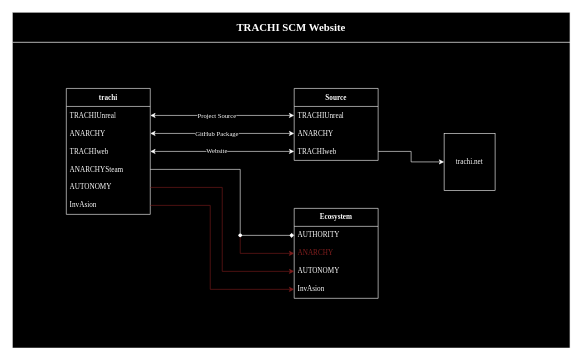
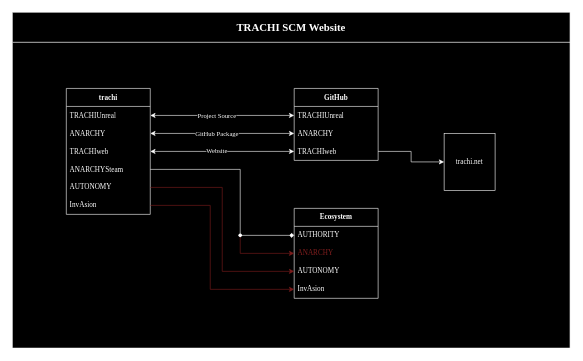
  <mxCell id="0" />
  <mxCell id="1" parent="0" />
  <mxCell id="2" value="&lt;h2&gt;TRACHI SCM Website&lt;/h2&gt;" style="swimlane;whiteSpace=wrap;html=1;comic=0;fontFamily=Jost;fontSource=https%3A%2F%2Ffonts.googleapis.com%2Fcss%3Ffamily%3DJost;fontColor=#FFFFFF;fillColor=#000000;container=0;treeFolding=0;treeMoving=0;pointerEvents=1;enumerate=0;swimlaneFillColor=#000000;strokeColor=#FFFFFF;startSize=50;" vertex="1" parent="1"><mxGeometry x="20" y="20" width="930" height="560" as="geometry" /></mxCell>
  <mxCell id="3" value="" style="group" vertex="1" connectable="0" parent="2"><mxGeometry x="90" y="127" width="750" height="350" as="geometry" /></mxCell>
  <mxCell id="4" value="trachi.net" style="rounded=0;whiteSpace=wrap;html=1;fontFamily=Jost;fontSource=https%3A%2F%2Ffonts.googleapis.com%2Fcss%3Ffamily%3DJost;strokeColor=#FFFFFF;fontColor=#FFFFFF;fillColor=#000000;" vertex="1" parent="3"><mxGeometry x="630" y="75" width="85" height="95" as="geometry" /></mxCell>
- <mxCell id="5" value="&lt;div&gt;&lt;b&gt;Source&lt;/b&gt;&lt;/div&gt;" style="swimlane;fontStyle=0;childLayout=stackLayout;horizontal=1;startSize=30;horizontalStack=0;resizeParent=1;resizeParentMax=0;resizeLast=0;collapsible=1;marginBottom=0;whiteSpace=wrap;html=1;comic=0;fontFamily=Jost;fontSource=https%3A%2F%2Ffonts.googleapis.com%2Fcss%3Ffamily%3DJost;strokeColor=#FFFFFF;fontColor=#FFFFFF;fillColor=#000000;" vertex="1" parent="3"><mxGeometry x="380" width="140" height="120" as="geometry" /></mxCell>
+ <mxCell id="5" value="&lt;div&gt;&lt;b&gt;GitHub&lt;/b&gt;&lt;/div&gt;" style="swimlane;fontStyle=0;childLayout=stackLayout;horizontal=1;startSize=30;horizontalStack=0;resizeParent=1;resizeParentMax=0;resizeLast=0;collapsible=1;marginBottom=0;whiteSpace=wrap;html=1;comic=0;fontFamily=Jost;fontSource=https%3A%2F%2Ffonts.googleapis.com%2Fcss%3Ffamily%3DJost;strokeColor=#FFFFFF;fontColor=#FFFFFF;fillColor=#000000;" vertex="1" parent="3"><mxGeometry x="380" width="140" height="120" as="geometry" /></mxCell>
  <mxCell id="6" value="TRACHIUnreal" style="text;strokeColor=none;fillColor=none;align=left;verticalAlign=middle;spacingLeft=4;spacingRight=4;overflow=hidden;points=[[0,0.5],[1,0.5]];portConstraint=eastwest;rotatable=0;whiteSpace=wrap;html=1;fontFamily=Jost;fontSource=https%3A%2F%2Ffonts.googleapis.com%2Fcss%3Ffamily%3DJost;fontColor=#FFFFFF;" vertex="1" parent="5"><mxGeometry y="30" width="140" height="30" as="geometry" /></mxCell>
  <mxCell id="7" value="ANARCHY" style="text;strokeColor=none;fillColor=none;align=left;verticalAlign=middle;spacingLeft=4;spacingRight=4;overflow=hidden;points=[[0,0.5],[1,0.5]];portConstraint=eastwest;rotatable=0;whiteSpace=wrap;html=1;fontFamily=Jost;fontSource=https%3A%2F%2Ffonts.googleapis.com%2Fcss%3Ffamily%3DJost;fontColor=#FFFFFF;" vertex="1" parent="5"><mxGeometry y="60" width="140" height="30" as="geometry" /></mxCell>
  <mxCell id="8" value="TRACHIweb" style="text;strokeColor=none;fillColor=none;align=left;verticalAlign=middle;spacingLeft=4;spacingRight=4;overflow=hidden;points=[[0,0.5],[1,0.5]];portConstraint=eastwest;rotatable=0;whiteSpace=wrap;html=1;fontFamily=Jost;fontSource=https%3A%2F%2Ffonts.googleapis.com%2Fcss%3Ffamily%3DJost;fontColor=#FFFFFF;" vertex="1" parent="5"><mxGeometry y="90" width="140" height="30" as="geometry" /></mxCell>
  <mxCell id="9" style="edgeStyle=orthogonalEdgeStyle;rounded=0;orthogonalLoop=1;jettySize=auto;html=1;fontFamily=Jost;fontSource=https%3A%2F%2Ffonts.googleapis.com%2Fcss%3Ffamily%3DJost;fontColor=#FFFFFF;strokeColor=#FFFFFF;" edge="1" parent="3" source="8" target="4"><mxGeometry relative="1" as="geometry"><mxPoint x="670" y="105" as="targetPoint" /></mxGeometry></mxCell>
  <mxCell id="10" value="&lt;div&gt;&lt;b&gt;trachi&lt;/b&gt;&lt;/div&gt;" style="swimlane;fontStyle=0;childLayout=stackLayout;horizontal=1;startSize=30;horizontalStack=0;resizeParent=1;resizeParentMax=0;resizeLast=0;collapsible=1;marginBottom=0;whiteSpace=wrap;html=1;comic=0;fontFamily=Jost;fontSource=https%3A%2F%2Ffonts.googleapis.com%2Fcss%3Ffamily%3DJost;strokeColor=#FFFFFF;fontColor=#FFFFFF;fillColor=#000000;" vertex="1" parent="3"><mxGeometry width="140" height="210" as="geometry" /></mxCell>
  <mxCell id="11" value="TRACHIUnreal" style="text;strokeColor=none;fillColor=none;align=left;verticalAlign=middle;spacingLeft=4;spacingRight=4;overflow=hidden;points=[[0,0.5],[1,0.5]];portConstraint=eastwest;rotatable=0;whiteSpace=wrap;html=1;fontFamily=Jost;fontSource=https%3A%2F%2Ffonts.googleapis.com%2Fcss%3Ffamily%3DJost;fontColor=#FFFFFF;" vertex="1" parent="10"><mxGeometry y="30" width="140" height="30" as="geometry" /></mxCell>
  <mxCell id="12" value="ANARCHY" style="text;strokeColor=none;fillColor=none;align=left;verticalAlign=middle;spacingLeft=4;spacingRight=4;overflow=hidden;points=[[0,0.5],[1,0.5]];portConstraint=eastwest;rotatable=0;whiteSpace=wrap;html=1;fontFamily=Jost;fontSource=https%3A%2F%2Ffonts.googleapis.com%2Fcss%3Ffamily%3DJost;fontColor=#FFFFFF;" vertex="1" parent="10"><mxGeometry y="60" width="140" height="30" as="geometry" /></mxCell>
  <mxCell id="13" value="TRACHIweb" style="text;strokeColor=none;fillColor=none;align=left;verticalAlign=middle;spacingLeft=4;spacingRight=4;overflow=hidden;points=[[0,0.5],[1,0.5]];portConstraint=eastwest;rotatable=0;whiteSpace=wrap;html=1;fontFamily=Jost;fontSource=https%3A%2F%2Ffonts.googleapis.com%2Fcss%3Ffamily%3DJost;fontColor=#FFFFFF;" vertex="1" parent="10"><mxGeometry y="90" width="140" height="30" as="geometry" /></mxCell>
  <mxCell id="14" value="&lt;div&gt;ANARCHYSteam&lt;/div&gt;" style="text;strokeColor=none;fillColor=none;align=left;verticalAlign=middle;spacingLeft=4;spacingRight=4;overflow=hidden;points=[[0,0.5],[1,0.5]];portConstraint=eastwest;rotatable=0;whiteSpace=wrap;html=1;fontFamily=Jost;fontSource=https%3A%2F%2Ffonts.googleapis.com%2Fcss%3Ffamily%3DJost;fontColor=#FFFFFF;" vertex="1" parent="10"><mxGeometry y="120" width="140" height="30" as="geometry" /></mxCell>
  <mxCell id="15" value="&lt;div&gt;AUTONOMY&lt;/div&gt;" style="text;strokeColor=none;fillColor=none;align=left;verticalAlign=middle;spacingLeft=4;spacingRight=4;overflow=hidden;points=[[0,0.5],[1,0.5]];portConstraint=eastwest;rotatable=0;whiteSpace=wrap;html=1;fontFamily=Jost;fontSource=https%3A%2F%2Ffonts.googleapis.com%2Fcss%3Ffamily%3DJost;fontColor=#FFFFFF;" vertex="1" parent="10"><mxGeometry y="150" width="140" height="30" as="geometry" /></mxCell>
  <mxCell id="16" value="&lt;div&gt;InvAsion&lt;/div&gt;" style="text;strokeColor=none;fillColor=none;align=left;verticalAlign=middle;spacingLeft=4;spacingRight=4;overflow=hidden;points=[[0,0.5],[1,0.5]];portConstraint=eastwest;rotatable=0;whiteSpace=wrap;html=1;fontFamily=Jost;fontSource=https%3A%2F%2Ffonts.googleapis.com%2Fcss%3Ffamily%3DJost;fontColor=#FFFFFF;" vertex="1" parent="10"><mxGeometry y="180" width="140" height="30" as="geometry" /></mxCell>
  <mxCell id="17" value="&lt;div&gt;&lt;b&gt;Ecosystem&lt;/b&gt;&lt;/div&gt;" style="swimlane;fontStyle=0;childLayout=stackLayout;horizontal=1;startSize=30;horizontalStack=0;resizeParent=1;resizeParentMax=0;resizeLast=0;collapsible=1;marginBottom=0;whiteSpace=wrap;html=1;comic=0;fontFamily=Jost;fontSource=https%3A%2F%2Ffonts.googleapis.com%2Fcss%3Ffamily%3DJost;strokeColor=#FFFFFF;fontColor=#FFFFFF;fillColor=#000000;" vertex="1" parent="3"><mxGeometry x="380" y="200" width="140" height="150" as="geometry" /></mxCell>
  <mxCell id="18" value="AUTHORITY" style="text;strokeColor=none;fillColor=none;align=left;verticalAlign=middle;spacingLeft=4;spacingRight=4;overflow=hidden;points=[[0,0.5],[1,0.5]];portConstraint=eastwest;rotatable=0;whiteSpace=wrap;html=1;fontFamily=Jost;fontSource=https%3A%2F%2Ffonts.googleapis.com%2Fcss%3Ffamily%3DJost;fontColor=#FFFFFF;" vertex="1" parent="17"><mxGeometry y="30" width="140" height="30" as="geometry" /></mxCell>
  <mxCell id="19" value="ANARCHY" style="text;strokeColor=none;fillColor=none;align=left;verticalAlign=middle;spacingLeft=4;spacingRight=4;overflow=hidden;points=[[0,0.5],[1,0.5]];portConstraint=eastwest;rotatable=0;whiteSpace=wrap;html=1;fontFamily=Jost;fontSource=https%3A%2F%2Ffonts.googleapis.com%2Fcss%3Ffamily%3DJost;fontColor=#801E1E;" vertex="1" parent="17"><mxGeometry y="60" width="140" height="30" as="geometry" /></mxCell>
  <mxCell id="20" value="&lt;div&gt;AUTONOMY&lt;/div&gt;" style="text;strokeColor=none;fillColor=none;align=left;verticalAlign=middle;spacingLeft=4;spacingRight=4;overflow=hidden;points=[[0,0.5],[1,0.5]];portConstraint=eastwest;rotatable=0;whiteSpace=wrap;html=1;fontFamily=Jost;fontSource=https%3A%2F%2Ffonts.googleapis.com%2Fcss%3Ffamily%3DJost;fontColor=#FFFFFF;" vertex="1" parent="17"><mxGeometry y="90" width="140" height="30" as="geometry" /></mxCell>
  <mxCell id="21" value="&lt;div&gt;InvAsion&lt;/div&gt;" style="text;strokeColor=none;fillColor=none;align=left;verticalAlign=middle;spacingLeft=4;spacingRight=4;overflow=hidden;points=[[0,0.5],[1,0.5]];portConstraint=eastwest;rotatable=0;whiteSpace=wrap;html=1;fontFamily=Jost;fontSource=https%3A%2F%2Ffonts.googleapis.com%2Fcss%3Ffamily%3DJost;fontColor=#FFFFFF;" vertex="1" parent="17"><mxGeometry y="120" width="140" height="30" as="geometry" /></mxCell>
  <mxCell id="22" style="edgeStyle=orthogonalEdgeStyle;rounded=0;orthogonalLoop=1;jettySize=auto;html=1;fontColor=#FFFFFF;startArrow=classic;startFill=1;fontFamily=Jost;fontSource=https%3A%2F%2Ffonts.googleapis.com%2Fcss%3Ffamily%3DJost;strokeColor=#FFFFFF;" edge="1" parent="3" source="11" target="6"><mxGeometry relative="1" as="geometry" /></mxCell>
  <mxCell id="23" value="&lt;div&gt;Project Source&lt;/div&gt;" style="edgeLabel;html=1;align=center;verticalAlign=middle;resizable=0;points=[];fontFamily=Jost;fontColor=#FFFFFF;labelBackgroundColor=#000000;" vertex="1" connectable="0" parent="22"><mxGeometry x="-0.184" y="-1" relative="1" as="geometry"><mxPoint x="12" y="-1" as="offset" /></mxGeometry></mxCell>
  <mxCell id="24" style="edgeStyle=orthogonalEdgeStyle;rounded=0;orthogonalLoop=1;jettySize=auto;html=1;exitX=1;exitY=0.5;exitDx=0;exitDy=0;fontColor=#FFFFFF;startArrow=classic;startFill=1;fontFamily=Jost;fontSource=https%3A%2F%2Ffonts.googleapis.com%2Fcss%3Ffamily%3DJost;strokeColor=#FFFFFF;" edge="1" parent="3" source="12" target="7"><mxGeometry relative="1" as="geometry" /></mxCell>
  <mxCell id="25" value="&lt;div&gt;GitHub Package&lt;/div&gt;" style="edgeLabel;html=1;align=center;verticalAlign=middle;resizable=0;points=[];fontFamily=Jost;fontColor=#FFFFFF;labelBackgroundColor=#000000;" vertex="1" connectable="0" parent="24"><mxGeometry x="-0.123" y="2" relative="1" as="geometry"><mxPoint x="5" y="2" as="offset" /></mxGeometry></mxCell>
  <mxCell id="26" style="edgeStyle=orthogonalEdgeStyle;rounded=0;orthogonalLoop=1;jettySize=auto;html=1;fontColor=#FFFFFF;startArrow=none;startFill=0;fontFamily=Jost;fontSource=https%3A%2F%2Ffonts.googleapis.com%2Fcss%3Ffamily%3DJost;strokeColor=#FFFFFF;endArrow=diamond;" edge="1" parent="3" source="14" target="18"><mxGeometry relative="1" as="geometry"><Array as="points"><mxPoint x="290" y="135" /><mxPoint x="290" y="245" /></Array></mxGeometry></mxCell>
  <mxCell id="27" style="edgeStyle=orthogonalEdgeStyle;rounded=0;orthogonalLoop=1;jettySize=auto;html=1;fontColor=#FFFFFF;startArrow=classic;startFill=1;fontFamily=Jost;fontSource=https%3A%2F%2Ffonts.googleapis.com%2Fcss%3Ffamily%3DJost;strokeColor=#FFFFFF;" edge="1" parent="3" source="13" target="8"><mxGeometry relative="1" as="geometry" /></mxCell>
  <mxCell id="28" value="&lt;div&gt;Website&lt;/div&gt;" style="edgeLabel;html=1;align=center;verticalAlign=middle;resizable=0;points=[];fontFamily=Jost;fontColor=#FFFFFF;labelBackgroundColor=#000000;" vertex="1" connectable="0" parent="27"><mxGeometry x="-0.213" y="-1" relative="1" as="geometry"><mxPoint x="16" y="-3" as="offset" /></mxGeometry></mxCell>
  <mxCell id="29" style="edgeStyle=orthogonalEdgeStyle;rounded=0;orthogonalLoop=1;jettySize=auto;html=1;entryX=0;entryY=0.5;entryDx=0;entryDy=0;fontColor=#FFFFFF;startArrow=none;startFill=0;strokeColor=#801E1E;fontFamily=Jost;fontSource=https%3A%2F%2Ffonts.googleapis.com%2Fcss%3Ffamily%3DJost;" edge="1" parent="3" source="15" target="20"><mxGeometry relative="1" as="geometry" /></mxCell>
  <mxCell id="30" style="edgeStyle=orthogonalEdgeStyle;rounded=0;orthogonalLoop=1;jettySize=auto;html=1;strokeColor=#801E1E;fontColor=#FFFFFF;startArrow=none;startFill=0;fontFamily=Jost;fontSource=https%3A%2F%2Ffonts.googleapis.com%2Fcss%3Ffamily%3DJost;entryX=0;entryY=0.5;entryDx=0;entryDy=0;" edge="1" parent="3" source="16" target="21"><mxGeometry relative="1" as="geometry"><Array as="points"><mxPoint x="240" y="195" /><mxPoint x="240" y="335" /></Array></mxGeometry></mxCell>
  <mxCell id="31" style="edgeStyle=orthogonalEdgeStyle;rounded=0;orthogonalLoop=1;jettySize=auto;html=1;strokeColor=#801E1E;fontFamily=Jost;fontSource=https%3A%2F%2Ffonts.googleapis.com%2Fcss%3Ffamily%3DJost;fontColor=#801E1E;startArrow=none;startFill=0;" edge="1" parent="3" source="32" target="19"><mxGeometry relative="1" as="geometry" /></mxCell>
  <mxCell id="32" value="" style="shape=waypoint;sketch=0;fillStyle=solid;size=6;pointerEvents=1;points=[];fillColor=none;resizable=0;rotatable=0;perimeter=centerPerimeter;snapToPoint=1;labelBackgroundColor=#000000;comic=0;strokeColor=#FFFFFF;fontFamily=Jost;fontSource=https%3A%2F%2Ffonts.googleapis.com%2Fcss%3Ffamily%3DJost;fontColor=#801E1E;" vertex="1" parent="3"><mxGeometry x="280" y="235" width="20" height="20" as="geometry" /></mxCell>
